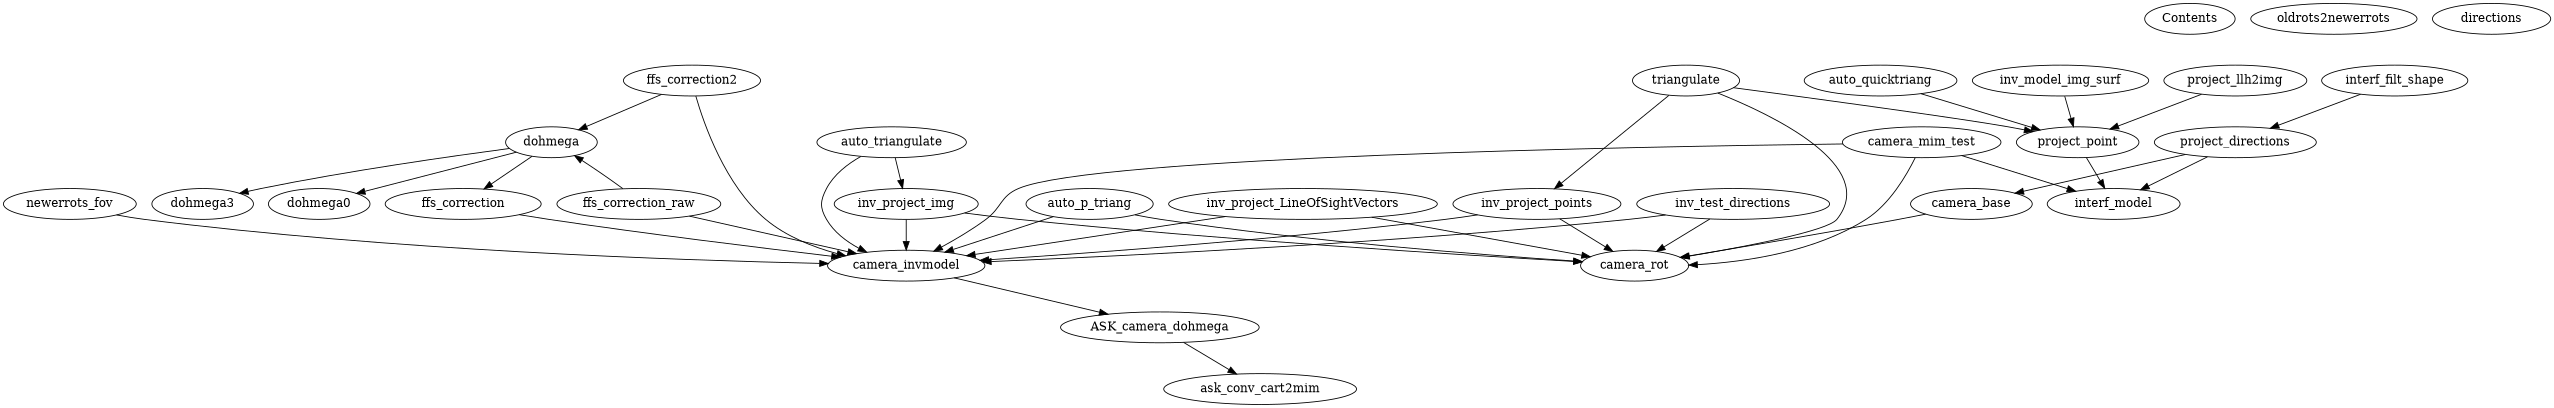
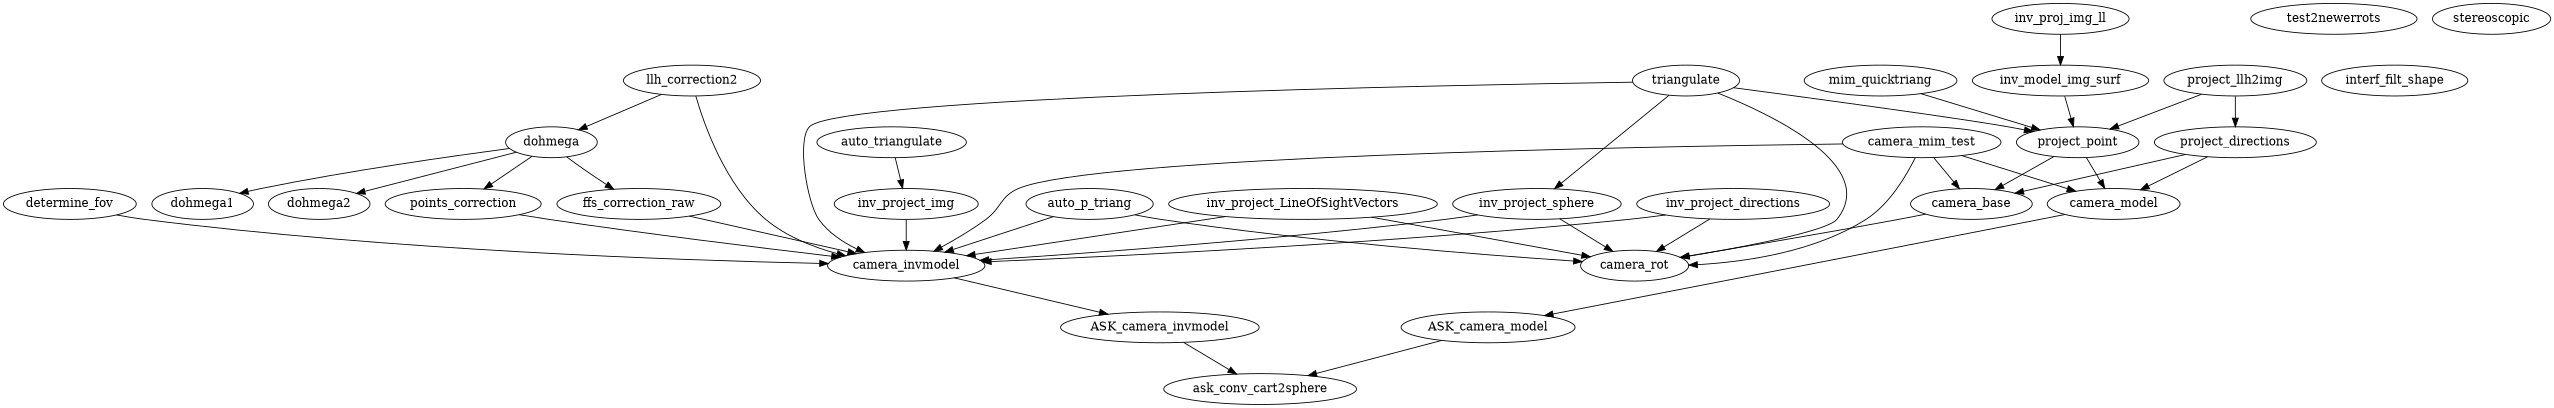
  digraph {
-   ASK_camera_invmodel [label=ASK_camera_dohmega]
-   ask_conv_cart2sphere [label=ask_conv_cart2mim]
+   ASK_camera_invmodel
+   ask_conv_cart2sphere
+   ASK_camera_model
    auto_p_triang
    camera_invmodel
    camera_rot
-   auto_quicktriang
+   auto_quicktriang [label=mim_quicktriang]
    project_point
    camera_base
-   camera_model [label=interf_model]
+   camera_model
    auto_triangulate
    inv_project_img
    camera_mim_test
-   determine_fov [label=newerrots_fov]
+   determine_fov
    dohmega
-   dohmega1 [label=dohmega3]
-   dohmega2 [label=dohmega0]
-   ffs_correction
-   ffs_correction2
+   dohmega1
+   dohmega2
+   ffs_correction [label=points_correction]
+   ffs_correction2 [label=llh_correction2]
    ffs_correction_raw
    n21 [label=inv_model_img_surf]
+   inv_proj_img_ll
    inv_project_LineOfSightVectors
-   inv_project_directions [label=inv_test_directions]
-   inv_project_points
+   inv_project_directions
+   inv_project_points [label=inv_project_sphere]
    project_directions
    project_llh2img
    triangulate
-   Contents
    interf_filt_shape
-   oldrots2newerrots
-   stereoscopic [label=directions]
+   oldrots2newerrots [label=test2newerrots]
+   stereoscopic
    ASK_camera_invmodel -> ask_conv_cart2sphere
+   ASK_camera_model -> ask_conv_cart2sphere
    auto_p_triang -> camera_invmodel
    auto_p_triang -> camera_rot
    camera_invmodel -> ASK_camera_invmodel
    auto_quicktriang -> project_point
+   project_point -> camera_base
    project_point -> camera_model
    camera_base -> camera_rot
+   camera_model -> ASK_camera_model
    auto_triangulate -> inv_project_img
    inv_project_img -> camera_invmodel
-   inv_project_img -> camera_rot
    camera_mim_test -> camera_invmodel
    camera_mim_test -> camera_rot
+   camera_mim_test -> camera_base
    camera_mim_test -> camera_model
    determine_fov -> camera_invmodel
    dohmega -> dohmega1
    dohmega -> dohmega2
    dohmega -> ffs_correction
    ffs_correction -> camera_invmodel
    ffs_correction2 -> camera_invmodel
    ffs_correction2 -> dohmega
    ffs_correction_raw -> camera_invmodel
-   ffs_correction_raw -> dohmega
+   dohmega -> ffs_correction_raw
    n21 -> project_point
+   inv_proj_img_ll -> n21
    inv_project_LineOfSightVectors -> camera_invmodel
    inv_project_LineOfSightVectors -> camera_rot
    inv_project_directions -> camera_invmodel
    inv_project_directions -> camera_rot
    inv_project_points -> camera_invmodel
    inv_project_points -> camera_rot
    project_directions -> camera_base
    project_directions -> camera_model
    project_llh2img -> project_point
-   interf_filt_shape -> project_directions
-   auto_triangulate -> camera_invmodel
+   project_llh2img -> project_directions
+   triangulate -> camera_invmodel
    triangulate -> camera_rot
    triangulate -> project_point
    triangulate -> inv_project_points
  }
